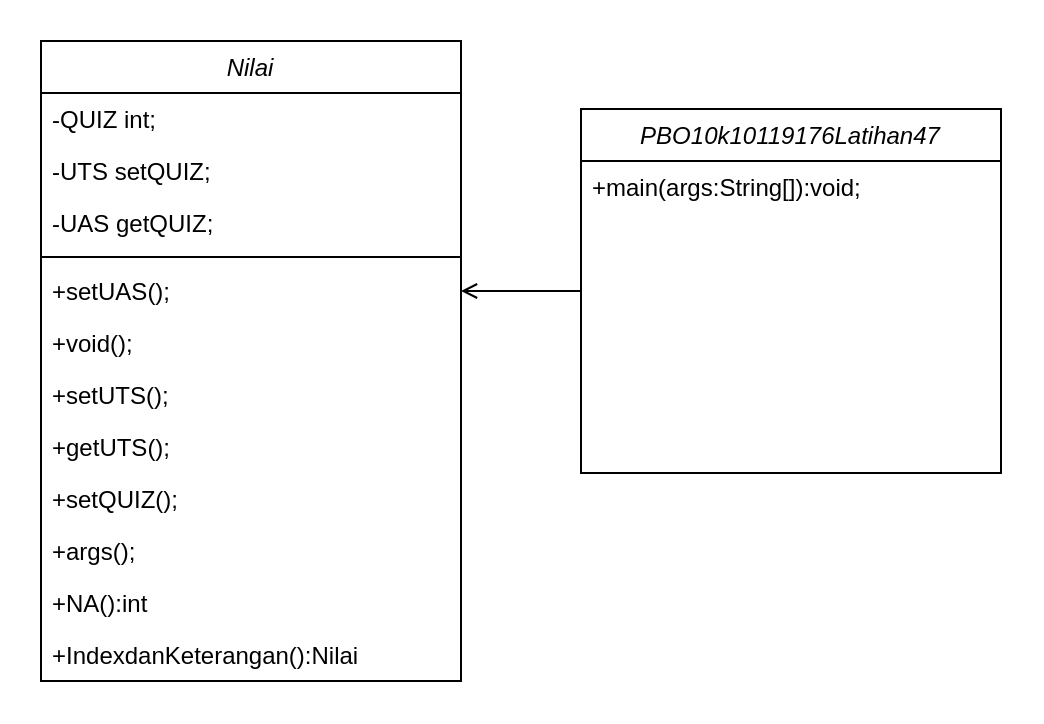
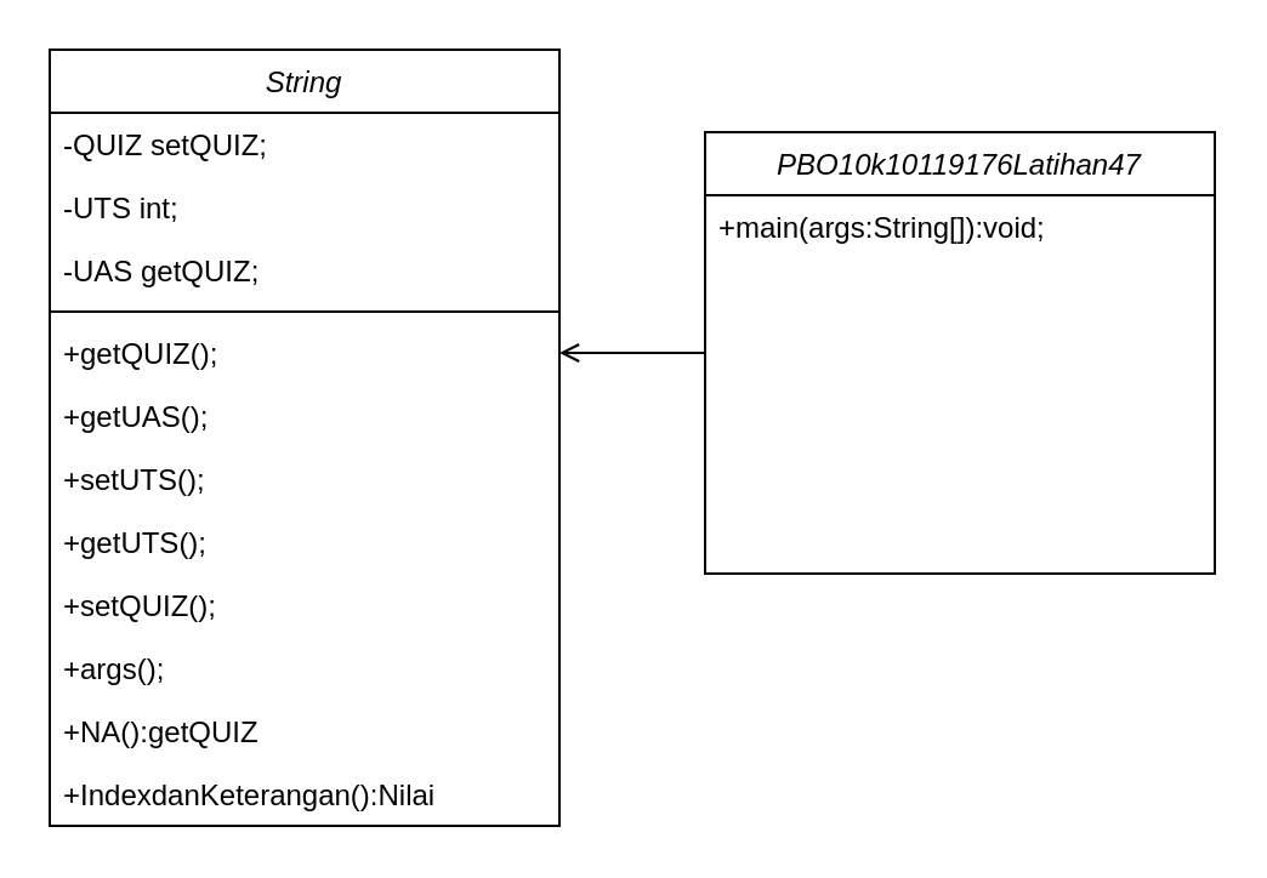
  <mxCell id="0" />
  <mxCell id="1" parent="0" />
- <mxCell id="2" value="Nilai" style="swimlane;fontStyle=2;align=center;verticalAlign=top;childLayout=stackLayout;horizontal=1;startSize=26;horizontalStack=0;resizeParent=1;resizeLast=0;collapsible=1;marginBottom=0;rounded=0;shadow=0;strokeWidth=1;" parent="1" vertex="1"><mxGeometry x="20" y="20" width="210" height="320" as="geometry"><mxRectangle x="230" y="140" width="160" height="26" as="alternateBounds" /></mxGeometry></mxCell>
- <mxCell id="3" value="-QUIZ int;" style="text;align=left;verticalAlign=top;spacingLeft=4;spacingRight=4;overflow=hidden;rotatable=0;points=[[0,0.5],[1,0.5]];portConstraint=eastwest;rounded=0;shadow=0;html=0;" parent="2" vertex="1"><mxGeometry y="26" width="210" height="26" as="geometry" /></mxCell>
- <mxCell id="4" value="-UTS setQUIZ;" style="text;align=left;verticalAlign=top;spacingLeft=4;spacingRight=4;overflow=hidden;rotatable=0;points=[[0,0.5],[1,0.5]];portConstraint=eastwest;rounded=0;shadow=0;html=0;" parent="2" vertex="1"><mxGeometry y="52" width="210" height="26" as="geometry" /></mxCell>
+ <mxCell id="2" value="String" style="swimlane;fontStyle=2;align=center;verticalAlign=top;childLayout=stackLayout;horizontal=1;startSize=26;horizontalStack=0;resizeParent=1;resizeLast=0;collapsible=1;marginBottom=0;rounded=0;shadow=0;strokeWidth=1;" parent="1" vertex="1"><mxGeometry x="20" y="20" width="210" height="320" as="geometry"><mxRectangle x="230" y="140" width="160" height="26" as="alternateBounds" /></mxGeometry></mxCell>
+ <mxCell id="3" value="-QUIZ setQUIZ;" style="text;align=left;verticalAlign=top;spacingLeft=4;spacingRight=4;overflow=hidden;rotatable=0;points=[[0,0.5],[1,0.5]];portConstraint=eastwest;rounded=0;shadow=0;html=0;" parent="2" vertex="1"><mxGeometry y="26" width="210" height="26" as="geometry" /></mxCell>
+ <mxCell id="4" value="-UTS int;" style="text;align=left;verticalAlign=top;spacingLeft=4;spacingRight=4;overflow=hidden;rotatable=0;points=[[0,0.5],[1,0.5]];portConstraint=eastwest;rounded=0;shadow=0;html=0;" parent="2" vertex="1"><mxGeometry y="52" width="210" height="26" as="geometry" /></mxCell>
  <mxCell id="5" value="-UAS getQUIZ;" style="text;align=left;verticalAlign=top;spacingLeft=4;spacingRight=4;overflow=hidden;rotatable=0;points=[[0,0.5],[1,0.5]];portConstraint=eastwest;rounded=0;shadow=0;html=0;" parent="2" vertex="1"><mxGeometry y="78" width="210" height="26" as="geometry" /></mxCell>
  <mxCell id="6" value="" style="line;html=1;strokeWidth=1;align=left;verticalAlign=middle;spacingTop=-1;spacingLeft=3;spacingRight=3;rotatable=0;labelPosition=right;points=[];portConstraint=eastwest;" parent="2" vertex="1"><mxGeometry y="104" width="210" height="8" as="geometry" /></mxCell>
- <mxCell id="7" value="+setUAS();&#10;" style="text;align=left;verticalAlign=top;spacingLeft=4;spacingRight=4;overflow=hidden;rotatable=0;points=[[0,0.5],[1,0.5]];portConstraint=eastwest;" parent="2" vertex="1"><mxGeometry y="112" width="210" height="26" as="geometry" /></mxCell>
- <mxCell id="8" value="+void();&#10;" style="text;align=left;verticalAlign=top;spacingLeft=4;spacingRight=4;overflow=hidden;rotatable=0;points=[[0,0.5],[1,0.5]];portConstraint=eastwest;" parent="2" vertex="1"><mxGeometry y="138" width="210" height="26" as="geometry" /></mxCell>
+ <mxCell id="7" value="+getQUIZ();&#10;" style="text;align=left;verticalAlign=top;spacingLeft=4;spacingRight=4;overflow=hidden;rotatable=0;points=[[0,0.5],[1,0.5]];portConstraint=eastwest;" parent="2" vertex="1"><mxGeometry y="112" width="210" height="26" as="geometry" /></mxCell>
+ <mxCell id="8" value="+getUAS();&#10;" style="text;align=left;verticalAlign=top;spacingLeft=4;spacingRight=4;overflow=hidden;rotatable=0;points=[[0,0.5],[1,0.5]];portConstraint=eastwest;" parent="2" vertex="1"><mxGeometry y="138" width="210" height="26" as="geometry" /></mxCell>
  <mxCell id="9" value="+setUTS();&#10;" style="text;align=left;verticalAlign=top;spacingLeft=4;spacingRight=4;overflow=hidden;rotatable=0;points=[[0,0.5],[1,0.5]];portConstraint=eastwest;" parent="2" vertex="1"><mxGeometry y="164" width="210" height="26" as="geometry" /></mxCell>
  <mxCell id="10" value="+getUTS();&#10;" style="text;align=left;verticalAlign=top;spacingLeft=4;spacingRight=4;overflow=hidden;rotatable=0;points=[[0,0.5],[1,0.5]];portConstraint=eastwest;" parent="2" vertex="1"><mxGeometry y="190" width="210" height="26" as="geometry" /></mxCell>
  <mxCell id="11" value="+setQUIZ();&#10;" style="text;align=left;verticalAlign=top;spacingLeft=4;spacingRight=4;overflow=hidden;rotatable=0;points=[[0,0.5],[1,0.5]];portConstraint=eastwest;" parent="2" vertex="1"><mxGeometry y="216" width="210" height="26" as="geometry" /></mxCell>
  <mxCell id="12" value="+args();&#10;" style="text;align=left;verticalAlign=top;spacingLeft=4;spacingRight=4;overflow=hidden;rotatable=0;points=[[0,0.5],[1,0.5]];portConstraint=eastwest;" parent="2" vertex="1"><mxGeometry y="242" width="210" height="26" as="geometry" /></mxCell>
- <mxCell id="13" value="+NA():int&#10;" style="text;align=left;verticalAlign=top;spacingLeft=4;spacingRight=4;overflow=hidden;rotatable=0;points=[[0,0.5],[1,0.5]];portConstraint=eastwest;" parent="2" vertex="1"><mxGeometry y="268" width="210" height="26" as="geometry" /></mxCell>
+ <mxCell id="13" value="+NA():getQUIZ&#10;" style="text;align=left;verticalAlign=top;spacingLeft=4;spacingRight=4;overflow=hidden;rotatable=0;points=[[0,0.5],[1,0.5]];portConstraint=eastwest;" parent="2" vertex="1"><mxGeometry y="268" width="210" height="26" as="geometry" /></mxCell>
  <mxCell id="14" value="+IndexdanKeterangan():Nilai" style="text;align=left;verticalAlign=top;spacingLeft=4;spacingRight=4;overflow=hidden;rotatable=0;points=[[0,0.5],[1,0.5]];portConstraint=eastwest;" parent="2" vertex="1"><mxGeometry y="294" width="210" height="26" as="geometry" /></mxCell>
  <mxCell id="15" style="edgeStyle=orthogonalEdgeStyle;rounded=0;orthogonalLoop=1;jettySize=auto;html=1;exitX=0;exitY=0.5;exitDx=0;exitDy=0;entryX=1;entryY=0.5;entryDx=0;entryDy=0;endArrow=open;" parent="1" source="16" target="7" edge="1"><mxGeometry relative="1" as="geometry" /></mxCell>
  <mxCell id="16" value="PBO10k10119176Latihan47" style="swimlane;fontStyle=2;align=center;verticalAlign=top;childLayout=stackLayout;horizontal=1;startSize=26;horizontalStack=0;resizeParent=1;resizeLast=0;collapsible=1;marginBottom=0;rounded=0;shadow=0;strokeWidth=1;" parent="1" vertex="1"><mxGeometry x="290" y="54" width="210" height="182" as="geometry"><mxRectangle x="230" y="140" width="160" height="26" as="alternateBounds" /></mxGeometry></mxCell>
  <mxCell id="17" value="+main(args:String[]):void;&#10;" style="text;align=left;verticalAlign=top;spacingLeft=4;spacingRight=4;overflow=hidden;rotatable=0;points=[[0,0.5],[1,0.5]];portConstraint=eastwest;" parent="16" vertex="1"><mxGeometry y="26" width="210" height="26" as="geometry" /></mxCell>
